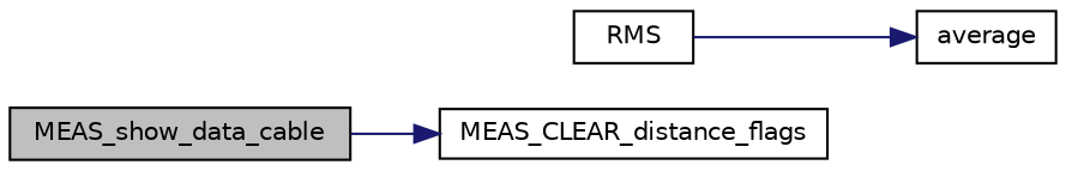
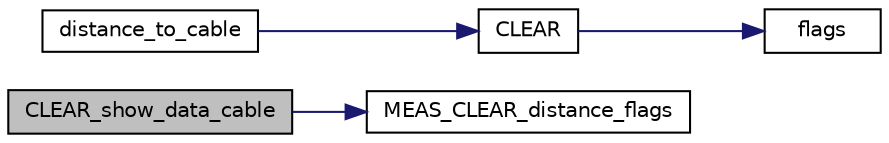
  digraph {
    rankdir=LR
    node [color=black fillcolor=white fontname=Helvetica fontsize=10 shape=record style=filled]
    edge [color=midnightblue fontname=Helvetica fontsize=10 labelfontname=Helvetica labelfontsize=10 style=solid]
-   n1 [fillcolor=grey75 fontcolor=black height=0.2 label=MEAS_show_data_cable width=0.4]
+   n1 [fillcolor=grey75 fontcolor=black height=0.2 label=CLEAR_show_data_cable width=0.4]
    n2 [height=0.2 label=MEAS_CLEAR_distance_flags width=0.4]
-   n4 [height=0.2 label=RMS width=0.4]
-   n5 [height=0.2 label=average width=0.4]
+   n3 [height=0.2 label=distance_to_cable width=0.4]
+   n4 [height=0.2 label=CLEAR width=0.4]
+   n5 [height=0.2 label=flags width=0.4]
    n1 -> n2
+   n3 -> n4
    n4 -> n5
  }
